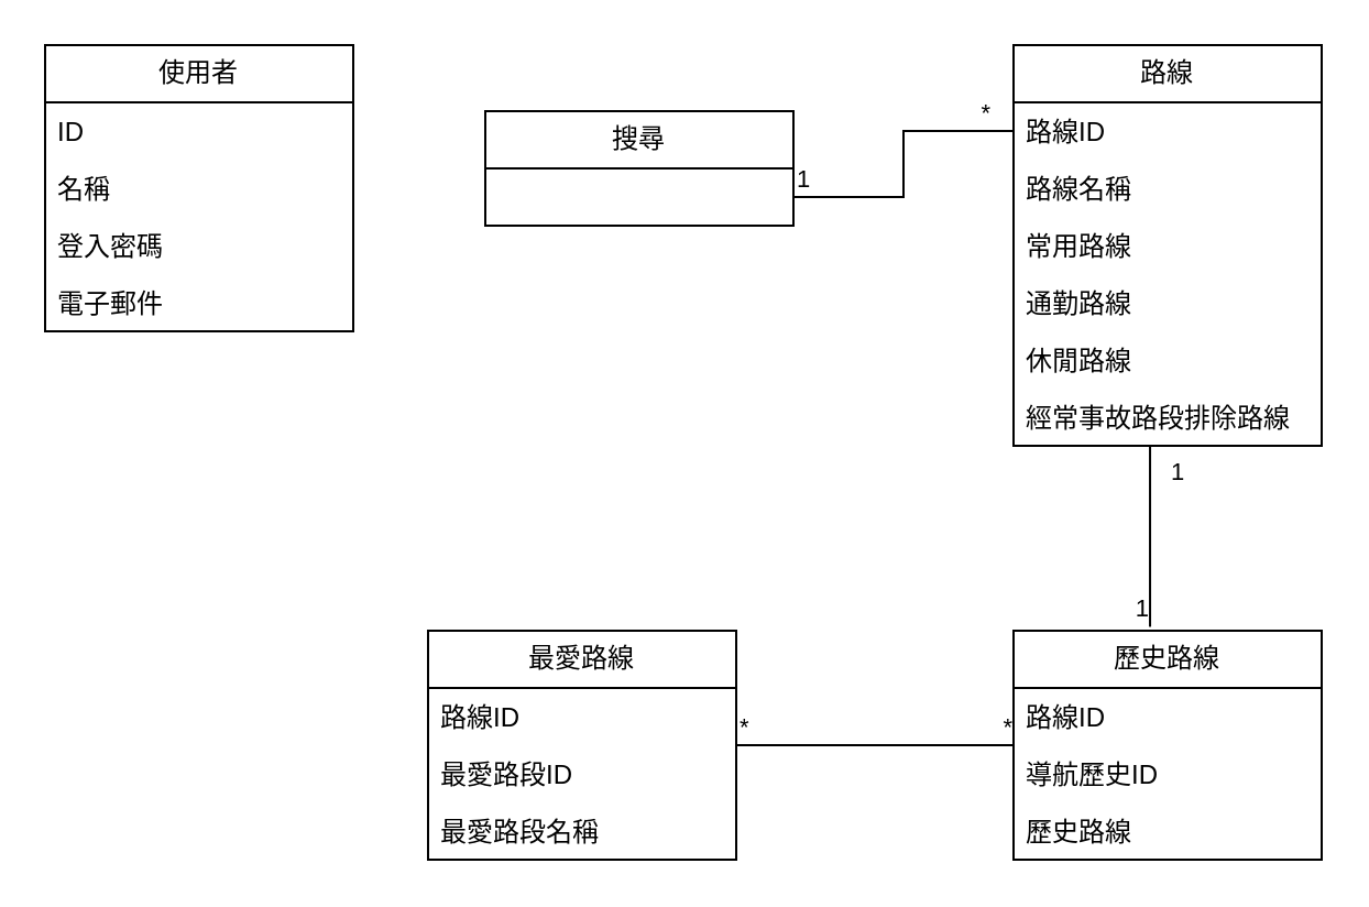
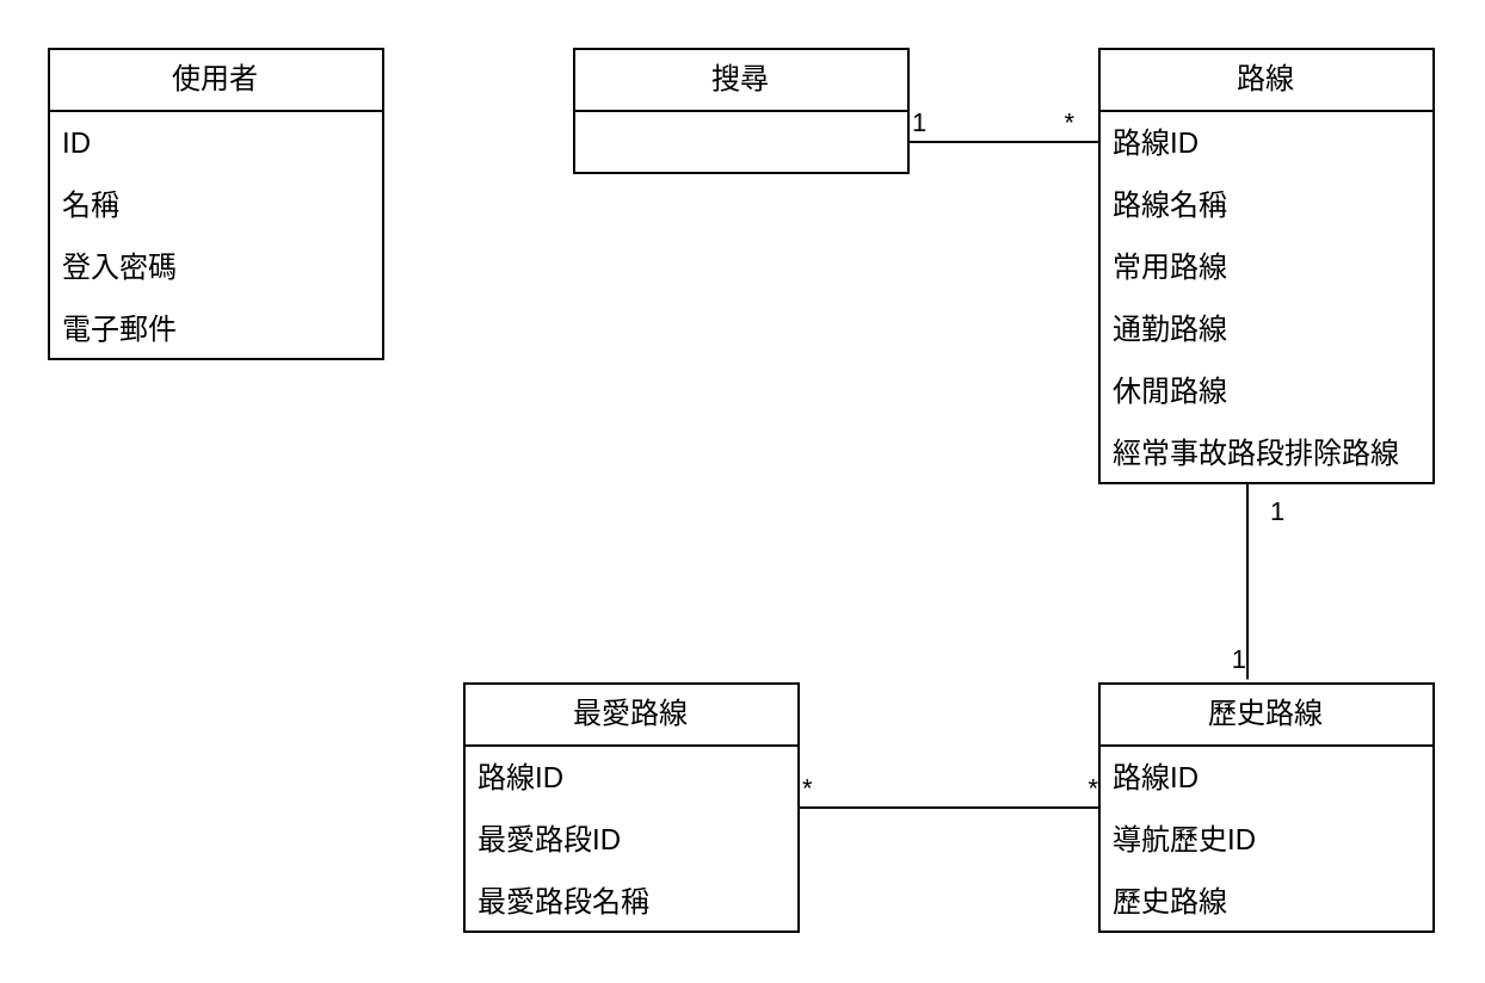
  <mxCell id="0" />
  <mxCell id="1" parent="0" />
  <mxCell id="2" value="使用者" style="swimlane;fontStyle=0;childLayout=stackLayout;horizontal=1;startSize=26;fillColor=none;horizontalStack=0;resizeParent=1;resizeParentMax=0;resizeLast=0;collapsible=1;marginBottom=0;whiteSpace=wrap;html=1;" vertex="1" parent="1"><mxGeometry x="20" y="20" width="140" height="130" as="geometry"><mxRectangle x="100" y="300" width="80" height="30" as="alternateBounds" /></mxGeometry></mxCell>
  <mxCell id="3" value="ID" style="text;strokeColor=none;fillColor=none;align=left;verticalAlign=top;spacingLeft=4;spacingRight=4;overflow=hidden;rotatable=0;points=[[0,0.5],[1,0.5]];portConstraint=eastwest;whiteSpace=wrap;html=1;" vertex="1" parent="2"><mxGeometry y="26" width="140" height="26" as="geometry" /></mxCell>
  <mxCell id="4" value="名稱" style="text;strokeColor=none;fillColor=none;align=left;verticalAlign=top;spacingLeft=4;spacingRight=4;overflow=hidden;rotatable=0;points=[[0,0.5],[1,0.5]];portConstraint=eastwest;whiteSpace=wrap;html=1;" vertex="1" parent="2"><mxGeometry y="52" width="140" height="26" as="geometry" /></mxCell>
  <mxCell id="5" value="登入密碼" style="text;strokeColor=none;fillColor=none;align=left;verticalAlign=top;spacingLeft=4;spacingRight=4;overflow=hidden;rotatable=0;points=[[0,0.5],[1,0.5]];portConstraint=eastwest;whiteSpace=wrap;html=1;" vertex="1" parent="2"><mxGeometry y="78" width="140" height="26" as="geometry" /></mxCell>
  <mxCell id="6" value="電子郵件" style="text;strokeColor=none;fillColor=none;align=left;verticalAlign=top;spacingLeft=4;spacingRight=4;overflow=hidden;rotatable=0;points=[[0,0.5],[1,0.5]];portConstraint=eastwest;whiteSpace=wrap;html=1;" vertex="1" parent="2"><mxGeometry y="104" width="140" height="26" as="geometry" /></mxCell>
  <mxCell id="7" value="歷史路線" style="swimlane;fontStyle=0;childLayout=stackLayout;horizontal=1;startSize=26;fillColor=none;horizontalStack=0;resizeParent=1;resizeParentMax=0;resizeLast=0;collapsible=1;marginBottom=0;whiteSpace=wrap;html=1;" vertex="1" parent="1"><mxGeometry x="460" y="286" width="140" height="104" as="geometry" /></mxCell>
  <mxCell id="8" value="路線ID" style="text;strokeColor=none;fillColor=none;align=left;verticalAlign=top;spacingLeft=4;spacingRight=4;overflow=hidden;rotatable=0;points=[[0,0.5],[1,0.5]];portConstraint=eastwest;whiteSpace=wrap;html=1;" vertex="1" parent="7"><mxGeometry y="26" width="140" height="26" as="geometry" /></mxCell>
  <mxCell id="9" value="導航歷史ID" style="text;strokeColor=none;fillColor=none;align=left;verticalAlign=top;spacingLeft=4;spacingRight=4;overflow=hidden;rotatable=0;points=[[0,0.5],[1,0.5]];portConstraint=eastwest;whiteSpace=wrap;html=1;" vertex="1" parent="7"><mxGeometry y="52" width="140" height="26" as="geometry" /></mxCell>
  <mxCell id="10" value="歷史路線" style="text;strokeColor=none;fillColor=none;align=left;verticalAlign=top;spacingLeft=4;spacingRight=4;overflow=hidden;rotatable=0;points=[[0,0.5],[1,0.5]];portConstraint=eastwest;whiteSpace=wrap;html=1;" vertex="1" parent="7"><mxGeometry y="78" width="140" height="26" as="geometry" /></mxCell>
  <mxCell id="11" value="路線" style="swimlane;fontStyle=0;childLayout=stackLayout;horizontal=1;startSize=26;fillColor=none;horizontalStack=0;resizeParent=1;resizeParentMax=0;resizeLast=0;collapsible=1;marginBottom=0;whiteSpace=wrap;html=1;" vertex="1" parent="1"><mxGeometry x="460" y="20" width="140" height="182" as="geometry" /></mxCell>
  <mxCell id="12" value="路線ID" style="text;strokeColor=none;fillColor=none;align=left;verticalAlign=top;spacingLeft=4;spacingRight=4;overflow=hidden;rotatable=0;points=[[0,0.5],[1,0.5]];portConstraint=eastwest;whiteSpace=wrap;html=1;" vertex="1" parent="11"><mxGeometry y="26" width="140" height="26" as="geometry" /></mxCell>
  <mxCell id="13" value="路線名稱" style="text;strokeColor=none;fillColor=none;align=left;verticalAlign=top;spacingLeft=4;spacingRight=4;overflow=hidden;rotatable=0;points=[[0,0.5],[1,0.5]];portConstraint=eastwest;whiteSpace=wrap;html=1;" vertex="1" parent="11"><mxGeometry y="52" width="140" height="26" as="geometry" /></mxCell>
  <mxCell id="14" value="常用路線" style="text;strokeColor=none;fillColor=none;align=left;verticalAlign=top;spacingLeft=4;spacingRight=4;overflow=hidden;rotatable=0;points=[[0,0.5],[1,0.5]];portConstraint=eastwest;whiteSpace=wrap;html=1;" vertex="1" parent="11"><mxGeometry y="78" width="140" height="26" as="geometry" /></mxCell>
  <mxCell id="15" value="通勤路線" style="text;strokeColor=none;fillColor=none;align=left;verticalAlign=top;spacingLeft=4;spacingRight=4;overflow=hidden;rotatable=0;points=[[0,0.5],[1,0.5]];portConstraint=eastwest;whiteSpace=wrap;html=1;" vertex="1" parent="11"><mxGeometry y="104" width="140" height="26" as="geometry" /></mxCell>
  <mxCell id="16" value="休閒路線" style="text;strokeColor=none;fillColor=none;align=left;verticalAlign=top;spacingLeft=4;spacingRight=4;overflow=hidden;rotatable=0;points=[[0,0.5],[1,0.5]];portConstraint=eastwest;whiteSpace=wrap;html=1;" vertex="1" parent="11"><mxGeometry y="130" width="140" height="26" as="geometry" /></mxCell>
  <mxCell id="17" value="經常事故路段排除路線" style="text;strokeColor=none;fillColor=none;align=left;verticalAlign=top;spacingLeft=4;spacingRight=4;overflow=hidden;rotatable=0;points=[[0,0.5],[1,0.5]];portConstraint=eastwest;whiteSpace=wrap;html=1;" vertex="1" parent="11"><mxGeometry y="156" width="140" height="26" as="geometry" /></mxCell>
  <mxCell id="18" value="最愛路線" style="swimlane;fontStyle=0;childLayout=stackLayout;horizontal=1;startSize=26;fillColor=none;horizontalStack=0;resizeParent=1;resizeParentMax=0;resizeLast=0;collapsible=1;marginBottom=0;whiteSpace=wrap;html=1;" vertex="1" parent="1"><mxGeometry x="194" y="286" width="140" height="104" as="geometry" /></mxCell>
  <mxCell id="19" value="路線ID" style="text;strokeColor=none;fillColor=none;align=left;verticalAlign=top;spacingLeft=4;spacingRight=4;overflow=hidden;rotatable=0;points=[[0,0.5],[1,0.5]];portConstraint=eastwest;whiteSpace=wrap;html=1;" vertex="1" parent="18"><mxGeometry y="26" width="140" height="26" as="geometry" /></mxCell>
  <mxCell id="20" value="最愛路段ID" style="text;strokeColor=none;fillColor=none;align=left;verticalAlign=top;spacingLeft=4;spacingRight=4;overflow=hidden;rotatable=0;points=[[0,0.5],[1,0.5]];portConstraint=eastwest;whiteSpace=wrap;html=1;" vertex="1" parent="18"><mxGeometry y="52" width="140" height="26" as="geometry" /></mxCell>
  <mxCell id="21" value="最愛路段名稱" style="text;strokeColor=none;fillColor=none;align=left;verticalAlign=top;spacingLeft=4;spacingRight=4;overflow=hidden;rotatable=0;points=[[0,0.5],[1,0.5]];portConstraint=eastwest;whiteSpace=wrap;html=1;" vertex="1" parent="18"><mxGeometry y="78" width="140" height="26" as="geometry" /></mxCell>
- <mxCell id="22" value="搜尋" style="swimlane;fontStyle=0;childLayout=stackLayout;horizontal=1;startSize=26;fillColor=none;horizontalStack=0;resizeParent=1;resizeParentMax=0;resizeLast=0;collapsible=1;marginBottom=0;whiteSpace=wrap;html=1;" vertex="1" parent="1"><mxGeometry x="220" y="50" width="140" height="52" as="geometry" /></mxCell>
+ <mxCell id="22" value="搜尋" style="swimlane;fontStyle=0;childLayout=stackLayout;horizontal=1;startSize=26;fillColor=none;horizontalStack=0;resizeParent=1;resizeParentMax=0;resizeLast=0;collapsible=1;marginBottom=0;whiteSpace=wrap;html=1;" vertex="1" parent="1"><mxGeometry x="240" y="20" width="140" height="52" as="geometry" /></mxCell>
  <mxCell id="23" value="" style="endArrow=none;html=1;edgeStyle=orthogonalEdgeStyle;rounded=0;exitX=1;exitY=0.75;exitDx=0;exitDy=0;entryX=0;entryY=0.5;entryDx=0;entryDy=0;" edge="1" parent="1" source="22" target="12"><mxGeometry relative="1" as="geometry"><mxPoint x="254" y="136" as="sourcePoint" /><mxPoint x="334" y="136" as="targetPoint" /></mxGeometry></mxCell>
  <mxCell id="24" value="1" style="edgeLabel;resizable=0;html=1;align=left;verticalAlign=bottom;" connectable="0" vertex="1" parent="23"><mxGeometry x="-1" relative="1" as="geometry" /></mxCell>
  <mxCell id="25" value="*" style="edgeLabel;resizable=0;html=1;align=right;verticalAlign=bottom;" connectable="0" vertex="1" parent="23"><mxGeometry x="1" relative="1" as="geometry"><mxPoint x="-10" as="offset" /></mxGeometry></mxCell>
  <mxCell id="26" value="" style="endArrow=none;html=1;edgeStyle=orthogonalEdgeStyle;rounded=0;entryX=0.443;entryY=-0.017;entryDx=0;entryDy=0;entryPerimeter=0;exitX=0.443;exitY=1;exitDx=0;exitDy=0;exitPerimeter=0;" edge="1" parent="1" source="17" target="7"><mxGeometry relative="1" as="geometry"><mxPoint x="522" y="186" as="sourcePoint" /><mxPoint x="620" y="246" as="targetPoint" /><Array as="points" /></mxGeometry></mxCell>
  <mxCell id="27" value="1" style="edgeLabel;resizable=0;html=1;align=left;verticalAlign=bottom;" connectable="0" vertex="1" parent="26"><mxGeometry x="-1" relative="1" as="geometry"><mxPoint x="8" y="20" as="offset" /></mxGeometry></mxCell>
  <mxCell id="28" value="1" style="edgeLabel;resizable=0;html=1;align=right;verticalAlign=bottom;" connectable="0" vertex="1" parent="26"><mxGeometry x="1" relative="1" as="geometry" /></mxCell>
  <mxCell id="29" value="" style="endArrow=none;html=1;rounded=0;" edge="1" parent="1" source="18" target="7"><mxGeometry relative="1" as="geometry"><mxPoint x="334" y="346" as="sourcePoint" /><mxPoint x="460" y="346" as="targetPoint" /></mxGeometry></mxCell>
  <mxCell id="30" value="*" style="edgeLabel;resizable=0;html=1;align=left;verticalAlign=bottom;" connectable="0" vertex="1" parent="29"><mxGeometry x="-1" relative="1" as="geometry" /></mxCell>
  <mxCell id="31" value="*" style="edgeLabel;resizable=0;html=1;align=right;verticalAlign=bottom;" connectable="0" vertex="1" parent="29"><mxGeometry x="1" relative="1" as="geometry" /></mxCell>
